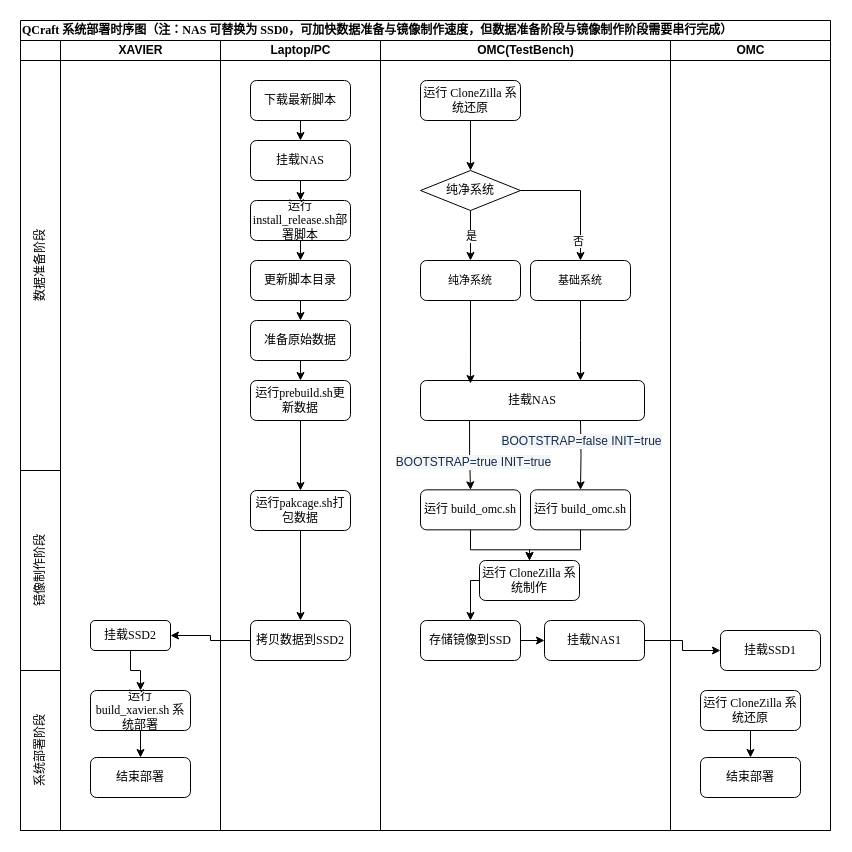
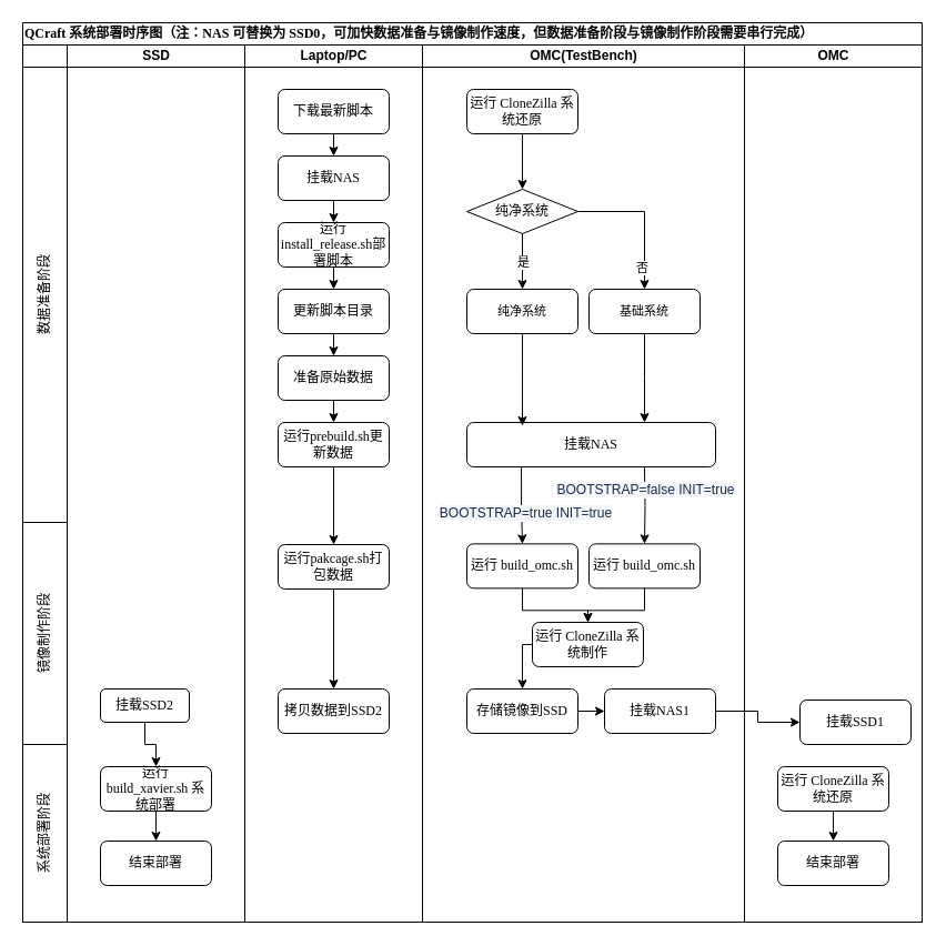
  <mxCell id="0" />
  <mxCell id="1" parent="0" />
  <mxCell id="2" value="QCraft 系统部署时序图（注：NAS 可替换为 SSD0，可加快数据准备与镜像制作速度，但数据准备阶段与镜像制作阶段需要串行完成）" style="swimlane;html=1;childLayout=stackLayout;startSize=20;rounded=0;shadow=0;labelBackgroundColor=none;strokeWidth=1;fontFamily=Verdana;fontSize=12;align=left;" vertex="1" parent="1"><mxGeometry x="20" y="20" width="810" height="810" as="geometry" /></mxCell>
  <mxCell id="3" value="" style="swimlane;html=1;startSize=20;" vertex="1" parent="2"><mxGeometry y="20" width="40" height="790" as="geometry" /></mxCell>
  <mxCell id="4" value="数据准备阶段" style="whiteSpace=wrap;html=1;gradientDirection=west;fontFamily=Helvetica;horizontal=0;" vertex="1" parent="3"><mxGeometry y="20" width="40" height="410" as="geometry" /></mxCell>
  <mxCell id="5" value="系统部署阶段" style="whiteSpace=wrap;html=1;horizontal=0;" vertex="1" parent="3"><mxGeometry y="630" width="40" height="160" as="geometry" /></mxCell>
  <mxCell id="6" value="镜像制作阶段" style="whiteSpace=wrap;html=1;horizontal=0;" vertex="1" parent="3"><mxGeometry y="430" width="40" height="200" as="geometry" /></mxCell>
- <mxCell id="7" value="XAVIER" style="swimlane;html=1;startSize=20;" vertex="1" parent="2"><mxGeometry x="40" y="20" width="160" height="790" as="geometry" /></mxCell>
+ <mxCell id="7" value="SSD" style="swimlane;html=1;startSize=20;" vertex="1" parent="2"><mxGeometry x="40" y="20" width="160" height="790" as="geometry" /></mxCell>
  <mxCell id="8" style="edgeStyle=orthogonalEdgeStyle;rounded=0;orthogonalLoop=1;jettySize=auto;html=1;exitX=0.5;exitY=1;exitDx=0;exitDy=0;entryX=0.5;entryY=0;entryDx=0;entryDy=0;" edge="1" parent="7" source="9" target="12"><mxGeometry relative="1" as="geometry" /></mxCell>
  <mxCell id="9" value="运行 build_xavier.sh 系统部署" style="rounded=1;whiteSpace=wrap;html=1;shadow=0;labelBackgroundColor=none;strokeWidth=1;fontFamily=Verdana;fontSize=12;align=center;imageHeight=24;" vertex="1" parent="7"><mxGeometry x="30" y="650" width="100" height="40" as="geometry" /></mxCell>
  <mxCell id="10" style="edgeStyle=orthogonalEdgeStyle;rounded=0;orthogonalLoop=1;jettySize=auto;html=1;exitX=0.5;exitY=1;exitDx=0;exitDy=0;entryX=0.5;entryY=0;entryDx=0;entryDy=0;" edge="1" parent="7" source="11" target="9"><mxGeometry relative="1" as="geometry" /></mxCell>
  <mxCell id="11" value="挂载SSD2" style="rounded=1;whiteSpace=wrap;html=1;shadow=0;labelBackgroundColor=none;strokeWidth=1;fontFamily=Verdana;fontSize=12;align=center;imageHeight=24;" vertex="1" parent="7"><mxGeometry x="30" y="580" width="80" height="30" as="geometry" /></mxCell>
  <mxCell id="12" value="结束部署" style="rounded=1;whiteSpace=wrap;html=1;shadow=0;labelBackgroundColor=none;strokeWidth=1;fontFamily=Verdana;fontSize=12;align=center;imageHeight=24;" vertex="1" parent="7"><mxGeometry x="30" y="717" width="100" height="40" as="geometry" /></mxCell>
  <mxCell id="13" value="Laptop/PC" style="swimlane;html=1;startSize=20;" vertex="1" parent="2"><mxGeometry x="200" y="20" width="160" height="790" as="geometry" /></mxCell>
  <mxCell id="14" style="edgeStyle=orthogonalEdgeStyle;rounded=0;orthogonalLoop=1;jettySize=auto;html=1;exitX=0.5;exitY=1;exitDx=0;exitDy=0;entryX=0.5;entryY=0;entryDx=0;entryDy=0;fontFamily=Helvetica;fontSize=14;" edge="1" parent="13" source="15" target="17"><mxGeometry relative="1" as="geometry" /></mxCell>
  <mxCell id="15" value="下载最新脚本" style="rounded=1;whiteSpace=wrap;html=1;shadow=0;labelBackgroundColor=none;strokeWidth=1;fontFamily=Verdana;fontSize=12;align=center;imageHeight=24;" vertex="1" parent="13"><mxGeometry x="30" y="40" width="100" height="40" as="geometry" /></mxCell>
  <mxCell id="16" style="edgeStyle=orthogonalEdgeStyle;rounded=0;orthogonalLoop=1;jettySize=auto;html=1;exitX=0.5;exitY=1;exitDx=0;exitDy=0;entryX=0.5;entryY=0;entryDx=0;entryDy=0;" edge="1" parent="13" source="17" target="19"><mxGeometry relative="1" as="geometry" /></mxCell>
  <mxCell id="17" value="挂载NAS" style="rounded=1;whiteSpace=wrap;html=1;shadow=0;labelBackgroundColor=none;strokeWidth=1;fontFamily=Verdana;fontSize=12;align=center;imageHeight=24;" vertex="1" parent="13"><mxGeometry x="30" y="100" width="100" height="40" as="geometry" /></mxCell>
  <mxCell id="18" style="edgeStyle=orthogonalEdgeStyle;rounded=0;orthogonalLoop=1;jettySize=auto;html=1;exitX=0.5;exitY=1;exitDx=0;exitDy=0;entryX=0.5;entryY=0;entryDx=0;entryDy=0;" edge="1" parent="13" source="19" target="20"><mxGeometry relative="1" as="geometry" /></mxCell>
  <mxCell id="19" value="运行install_release.sh部署脚本" style="rounded=1;whiteSpace=wrap;html=1;shadow=0;labelBackgroundColor=none;strokeWidth=1;fontFamily=Verdana;fontSize=12;align=center;imageHeight=24;" vertex="1" parent="13"><mxGeometry x="30" y="160" width="100" height="40" as="geometry" /></mxCell>
  <mxCell id="20" value="更新脚本目录" style="rounded=1;whiteSpace=wrap;html=1;shadow=0;labelBackgroundColor=none;strokeWidth=1;fontFamily=Verdana;fontSize=12;align=center;imageHeight=24;" vertex="1" parent="13"><mxGeometry x="30" y="220" width="100" height="40" as="geometry" /></mxCell>
  <mxCell id="21" value="准备原始数据" style="rounded=1;whiteSpace=wrap;html=1;shadow=0;labelBackgroundColor=none;strokeWidth=1;fontFamily=Verdana;fontSize=12;align=center;imageHeight=24;" vertex="1" parent="13"><mxGeometry x="30" y="280" width="100" height="40" as="geometry" /></mxCell>
  <mxCell id="22" value="运行prebuild.sh更新数据" style="rounded=1;whiteSpace=wrap;html=1;shadow=0;labelBackgroundColor=none;strokeWidth=1;fontFamily=Verdana;fontSize=12;align=center;imageHeight=24;" vertex="1" parent="13"><mxGeometry x="30" y="340" width="100" height="40" as="geometry" /></mxCell>
  <mxCell id="23" value="运行pakcage.sh打包数据" style="rounded=1;whiteSpace=wrap;html=1;shadow=0;labelBackgroundColor=none;strokeWidth=1;fontFamily=Verdana;fontSize=12;align=center;imageHeight=24;" vertex="1" parent="13"><mxGeometry x="30" y="450" width="100" height="40" as="geometry" /></mxCell>
  <mxCell id="24" value="拷贝数据到SSD2" style="rounded=1;whiteSpace=wrap;html=1;shadow=0;labelBackgroundColor=none;strokeWidth=1;fontFamily=Verdana;fontSize=12;align=center;imageHeight=24;" vertex="1" parent="13"><mxGeometry x="30" y="580" width="100" height="40" as="geometry" /></mxCell>
  <mxCell id="25" style="edgeStyle=orthogonalEdgeStyle;rounded=0;orthogonalLoop=1;jettySize=auto;html=1;exitX=0.5;exitY=1;exitDx=0;exitDy=0;entryX=0.5;entryY=0;entryDx=0;entryDy=0;" edge="1" parent="13" source="20" target="21"><mxGeometry relative="1" as="geometry" /></mxCell>
  <mxCell id="26" style="edgeStyle=orthogonalEdgeStyle;rounded=0;orthogonalLoop=1;jettySize=auto;html=1;exitX=0.5;exitY=1;exitDx=0;exitDy=0;entryX=0.5;entryY=0;entryDx=0;entryDy=0;" edge="1" parent="13" source="21" target="22"><mxGeometry relative="1" as="geometry" /></mxCell>
  <mxCell id="27" style="edgeStyle=orthogonalEdgeStyle;rounded=0;orthogonalLoop=1;jettySize=auto;html=1;exitX=0.5;exitY=1;exitDx=0;exitDy=0;" edge="1" parent="13" source="22" target="23"><mxGeometry relative="1" as="geometry" /></mxCell>
  <mxCell id="28" style="edgeStyle=orthogonalEdgeStyle;rounded=0;orthogonalLoop=1;jettySize=auto;html=1;exitX=0.5;exitY=1;exitDx=0;exitDy=0;entryX=0.5;entryY=0;entryDx=0;entryDy=0;" edge="1" parent="13" source="23" target="24"><mxGeometry relative="1" as="geometry" /></mxCell>
  <mxCell id="29" value="OMC(TestBench)" style="swimlane;html=1;startSize=20;" vertex="1" parent="2"><mxGeometry x="360" y="20" width="290" height="790" as="geometry" /></mxCell>
  <mxCell id="30" style="edgeStyle=orthogonalEdgeStyle;rounded=0;orthogonalLoop=1;jettySize=auto;html=1;exitX=0.5;exitY=1;exitDx=0;exitDy=0;entryX=0.5;entryY=0;entryDx=0;entryDy=0;" edge="1" parent="29" source="31" target="35"><mxGeometry relative="1" as="geometry" /></mxCell>
  <mxCell id="31" value="运行 CloneZilla 系统还原" style="rounded=1;whiteSpace=wrap;html=1;shadow=0;labelBackgroundColor=none;strokeWidth=1;fontFamily=Verdana;fontSize=12;align=center;imageHeight=24;" vertex="1" parent="29"><mxGeometry x="40" y="40" width="100" height="40" as="geometry" /></mxCell>
  <mxCell id="32" style="edgeStyle=orthogonalEdgeStyle;rounded=0;orthogonalLoop=1;jettySize=auto;html=1;exitX=0.219;exitY=0.971;exitDx=0;exitDy=0;entryX=0.5;entryY=0;entryDx=0;entryDy=0;exitPerimeter=0;" edge="1" parent="29" source="50" target="47"><mxGeometry relative="1" as="geometry" /></mxCell>
  <mxCell id="33" value="&lt;span style=&quot;color: rgb(23 , 43 , 77) ; font-size: 12px ; text-align: left ; background-color: rgb(244 , 245 , 247)&quot;&gt;BOOTSTRAP=true INIT=true&lt;/span&gt;" style="edgeLabel;html=1;align=center;verticalAlign=middle;resizable=0;points=[];" vertex="1" connectable="0" parent="32"><mxGeometry x="0.227" y="2" relative="1" as="geometry"><mxPoint as="offset" /></mxGeometry></mxCell>
  <mxCell id="34" value="&lt;span style=&quot;font-family: &amp;#34;helvetica&amp;#34; ; font-size: 11px ; background-color: rgb(255 , 255 , 255)&quot;&gt;纯净系统&lt;/span&gt;" style="rounded=1;whiteSpace=wrap;html=1;shadow=0;labelBackgroundColor=none;strokeWidth=1;fontFamily=Verdana;fontSize=12;align=center;imageHeight=24;" vertex="1" parent="29"><mxGeometry x="40" y="220" width="100" height="40" as="geometry" /></mxCell>
  <mxCell id="35" value="纯净系统" style="rhombus;whiteSpace=wrap;html=1;rounded=0;shadow=0;labelBackgroundColor=none;strokeWidth=1;fontFamily=Verdana;fontSize=12;align=center;" vertex="1" parent="29"><mxGeometry x="40" y="130" width="100" height="40" as="geometry" /></mxCell>
  <mxCell id="36" style="edgeStyle=orthogonalEdgeStyle;rounded=0;orthogonalLoop=1;jettySize=auto;html=1;exitX=0.5;exitY=1;exitDx=0;exitDy=0;entryX=0.5;entryY=0;entryDx=0;entryDy=0;" edge="1" parent="29" source="35" target="34"><mxGeometry relative="1" as="geometry"><mxPoint x="50.167" y="195" as="targetPoint" /></mxGeometry></mxCell>
  <mxCell id="37" value="是" style="edgeLabel;html=1;align=center;verticalAlign=middle;resizable=0;points=[];" vertex="1" connectable="0" parent="36"><mxGeometry x="-0.258" y="-1" relative="1" as="geometry"><mxPoint x="1" y="6.67" as="offset" /></mxGeometry></mxCell>
  <mxCell id="38" style="edgeStyle=orthogonalEdgeStyle;rounded=0;orthogonalLoop=1;jettySize=auto;html=1;exitX=0.5;exitY=1;exitDx=0;exitDy=0;entryX=0.5;entryY=0;entryDx=0;entryDy=0;" edge="1" parent="29" source="39" target="49"><mxGeometry relative="1" as="geometry" /></mxCell>
  <mxCell id="39" value="运行 build_omc.sh" style="rounded=1;whiteSpace=wrap;html=1;shadow=0;labelBackgroundColor=none;strokeWidth=1;fontFamily=Verdana;fontSize=12;align=center;imageHeight=24;" vertex="1" parent="29"><mxGeometry x="150" y="449.33" width="100" height="40" as="geometry" /></mxCell>
  <mxCell id="40" style="edgeStyle=orthogonalEdgeStyle;rounded=0;orthogonalLoop=1;jettySize=auto;html=1;exitX=0.5;exitY=1;exitDx=0;exitDy=0;" edge="1" parent="29" source="41"><mxGeometry relative="1" as="geometry"><mxPoint x="200" y="340" as="targetPoint" /></mxGeometry></mxCell>
  <mxCell id="41" value="&lt;span style=&quot;font-family: &amp;#34;helvetica&amp;#34; ; font-size: 11px ; background-color: rgb(255 , 255 , 255)&quot;&gt;基础系统&lt;/span&gt;" style="rounded=1;whiteSpace=wrap;html=1;shadow=0;labelBackgroundColor=none;strokeWidth=1;fontFamily=Verdana;fontSize=12;align=center;imageHeight=24;" vertex="1" parent="29"><mxGeometry x="150" y="220" width="100" height="40" as="geometry" /></mxCell>
  <mxCell id="42" style="edgeStyle=orthogonalEdgeStyle;rounded=0;orthogonalLoop=1;jettySize=auto;html=1;exitX=1;exitY=0.5;exitDx=0;exitDy=0;" edge="1" parent="29" source="35" target="41"><mxGeometry relative="1" as="geometry" /></mxCell>
  <mxCell id="43" value="否" style="edgeLabel;html=1;align=center;verticalAlign=middle;resizable=0;points=[];" vertex="1" connectable="0" parent="42"><mxGeometry x="-0.357" y="-2" relative="1" as="geometry"><mxPoint x="15" y="48" as="offset" /></mxGeometry></mxCell>
  <mxCell id="44" style="edgeStyle=orthogonalEdgeStyle;rounded=0;orthogonalLoop=1;jettySize=auto;html=1;exitX=0.5;exitY=1;exitDx=0;exitDy=0;entryX=0.5;entryY=0;entryDx=0;entryDy=0;" edge="1" parent="29" target="39"><mxGeometry relative="1" as="geometry"><mxPoint x="200" y="380" as="sourcePoint" /></mxGeometry></mxCell>
  <mxCell id="45" value="&lt;span style=&quot;color: rgb(23 , 43 , 77) ; font-family: , &amp;#34;sf mono&amp;#34; , &amp;#34;segoe ui mono&amp;#34; , &amp;#34;roboto mono&amp;#34; , &amp;#34;ubuntu mono&amp;#34; , &amp;#34;menlo&amp;#34; , &amp;#34;consolas&amp;#34; , &amp;#34;courier&amp;#34; , monospace ; font-size: 12px ; text-align: left ; background-color: rgb(244 , 245 , 247)&quot;&gt;BOOTSTRAP=false INIT=true&lt;/span&gt;" style="edgeLabel;html=1;align=center;verticalAlign=middle;resizable=0;points=[];" vertex="1" connectable="0" parent="44"><mxGeometry x="-0.224" y="1" relative="1" as="geometry"><mxPoint x="-1" y="-6.67" as="offset" /></mxGeometry></mxCell>
  <mxCell id="46" style="edgeStyle=orthogonalEdgeStyle;rounded=0;orthogonalLoop=1;jettySize=auto;html=1;exitX=0.5;exitY=1;exitDx=0;exitDy=0;entryX=0.5;entryY=0;entryDx=0;entryDy=0;" edge="1" parent="29" source="47" target="49"><mxGeometry relative="1" as="geometry" /></mxCell>
  <mxCell id="47" value="运行 build_omc.sh" style="rounded=1;whiteSpace=wrap;html=1;shadow=0;labelBackgroundColor=none;strokeWidth=1;fontFamily=Verdana;fontSize=12;align=center;imageHeight=24;" vertex="1" parent="29"><mxGeometry x="40" y="449.33" width="100" height="40" as="geometry" /></mxCell>
  <mxCell id="48" style="edgeStyle=orthogonalEdgeStyle;rounded=0;orthogonalLoop=1;jettySize=auto;html=1;exitX=0;exitY=0.5;exitDx=0;exitDy=0;entryX=0.5;entryY=0;entryDx=0;entryDy=0;" edge="1" parent="29" source="49" target="52"><mxGeometry relative="1" as="geometry"><Array as="points"><mxPoint x="90" y="540" /></Array></mxGeometry></mxCell>
  <mxCell id="49" value="运行 CloneZilla 系统制作" style="rounded=1;whiteSpace=wrap;html=1;shadow=0;labelBackgroundColor=none;strokeWidth=1;fontFamily=Verdana;fontSize=12;align=center;imageHeight=24;" vertex="1" parent="29"><mxGeometry x="99" y="520" width="100" height="40" as="geometry" /></mxCell>
  <mxCell id="50" value="挂载NAS" style="rounded=1;whiteSpace=wrap;html=1;shadow=0;labelBackgroundColor=none;strokeWidth=1;fontFamily=Verdana;fontSize=12;align=center;imageHeight=24;" vertex="1" parent="29"><mxGeometry x="40" y="340" width="224" height="40" as="geometry" /></mxCell>
  <mxCell id="51" style="edgeStyle=orthogonalEdgeStyle;rounded=0;orthogonalLoop=1;jettySize=auto;html=1;exitX=0.5;exitY=1;exitDx=0;exitDy=0;entryX=0.223;entryY=0.075;entryDx=0;entryDy=0;entryPerimeter=0;" edge="1" parent="29" source="34" target="50"><mxGeometry relative="1" as="geometry"><mxPoint x="680.0" y="285" as="sourcePoint" /><mxPoint x="680.0" y="418.33" as="targetPoint" /></mxGeometry></mxCell>
  <mxCell id="52" value="存储镜像到SSD" style="rounded=1;whiteSpace=wrap;html=1;shadow=0;labelBackgroundColor=none;strokeWidth=1;fontFamily=Verdana;fontSize=12;align=center;imageHeight=24;" vertex="1" parent="29"><mxGeometry x="40" y="580" width="100" height="40" as="geometry" /></mxCell>
  <mxCell id="53" value="挂载NAS1" style="rounded=1;whiteSpace=wrap;html=1;shadow=0;labelBackgroundColor=none;strokeWidth=1;fontFamily=Verdana;fontSize=12;align=center;imageHeight=24;" vertex="1" parent="29"><mxGeometry x="164" y="580" width="100" height="40" as="geometry" /></mxCell>
  <mxCell id="54" style="edgeStyle=orthogonalEdgeStyle;rounded=0;orthogonalLoop=1;jettySize=auto;html=1;exitX=1;exitY=0.5;exitDx=0;exitDy=0;entryX=0;entryY=0.5;entryDx=0;entryDy=0;" edge="1" parent="29" source="52" target="53"><mxGeometry relative="1" as="geometry" /></mxCell>
  <mxCell id="55" value="OMC" style="swimlane;html=1;startSize=20;" vertex="1" parent="2"><mxGeometry x="650" y="20" width="160" height="790" as="geometry" /></mxCell>
  <mxCell id="56" style="edgeStyle=orthogonalEdgeStyle;rounded=0;orthogonalLoop=1;jettySize=auto;html=1;exitX=0.5;exitY=1;exitDx=0;exitDy=0;entryX=0.5;entryY=0;entryDx=0;entryDy=0;" edge="1" parent="55" source="57" target="58"><mxGeometry relative="1" as="geometry" /></mxCell>
  <mxCell id="57" value="运行 CloneZilla 系统还原" style="rounded=1;whiteSpace=wrap;html=1;shadow=0;labelBackgroundColor=none;strokeWidth=1;fontFamily=Verdana;fontSize=12;align=center;imageHeight=24;" vertex="1" parent="55"><mxGeometry x="30" y="650" width="100" height="40" as="geometry" /></mxCell>
  <mxCell id="58" value="结束部署" style="rounded=1;whiteSpace=wrap;html=1;shadow=0;labelBackgroundColor=none;strokeWidth=1;fontFamily=Verdana;fontSize=12;align=center;imageHeight=24;" vertex="1" parent="55"><mxGeometry x="30" y="717" width="100" height="40" as="geometry" /></mxCell>
  <mxCell id="59" value="挂载SSD1" style="rounded=1;whiteSpace=wrap;html=1;shadow=0;labelBackgroundColor=none;strokeWidth=1;fontFamily=Verdana;fontSize=12;align=center;imageHeight=24;" vertex="1" parent="55"><mxGeometry x="50" y="590" width="100" height="40" as="geometry" /></mxCell>
- <mxCell id="60" style="edgeStyle=orthogonalEdgeStyle;rounded=0;orthogonalLoop=1;jettySize=auto;html=1;exitX=0;exitY=0.5;exitDx=0;exitDy=0;entryX=1;entryY=0.5;entryDx=0;entryDy=0;" edge="1" parent="2" source="24" target="11"><mxGeometry relative="1" as="geometry" /></mxCell>
  <mxCell id="61" style="edgeStyle=orthogonalEdgeStyle;rounded=0;orthogonalLoop=1;jettySize=auto;html=1;exitX=1;exitY=0.5;exitDx=0;exitDy=0;" edge="1" parent="2" source="53" target="59"><mxGeometry relative="1" as="geometry" /></mxCell>
